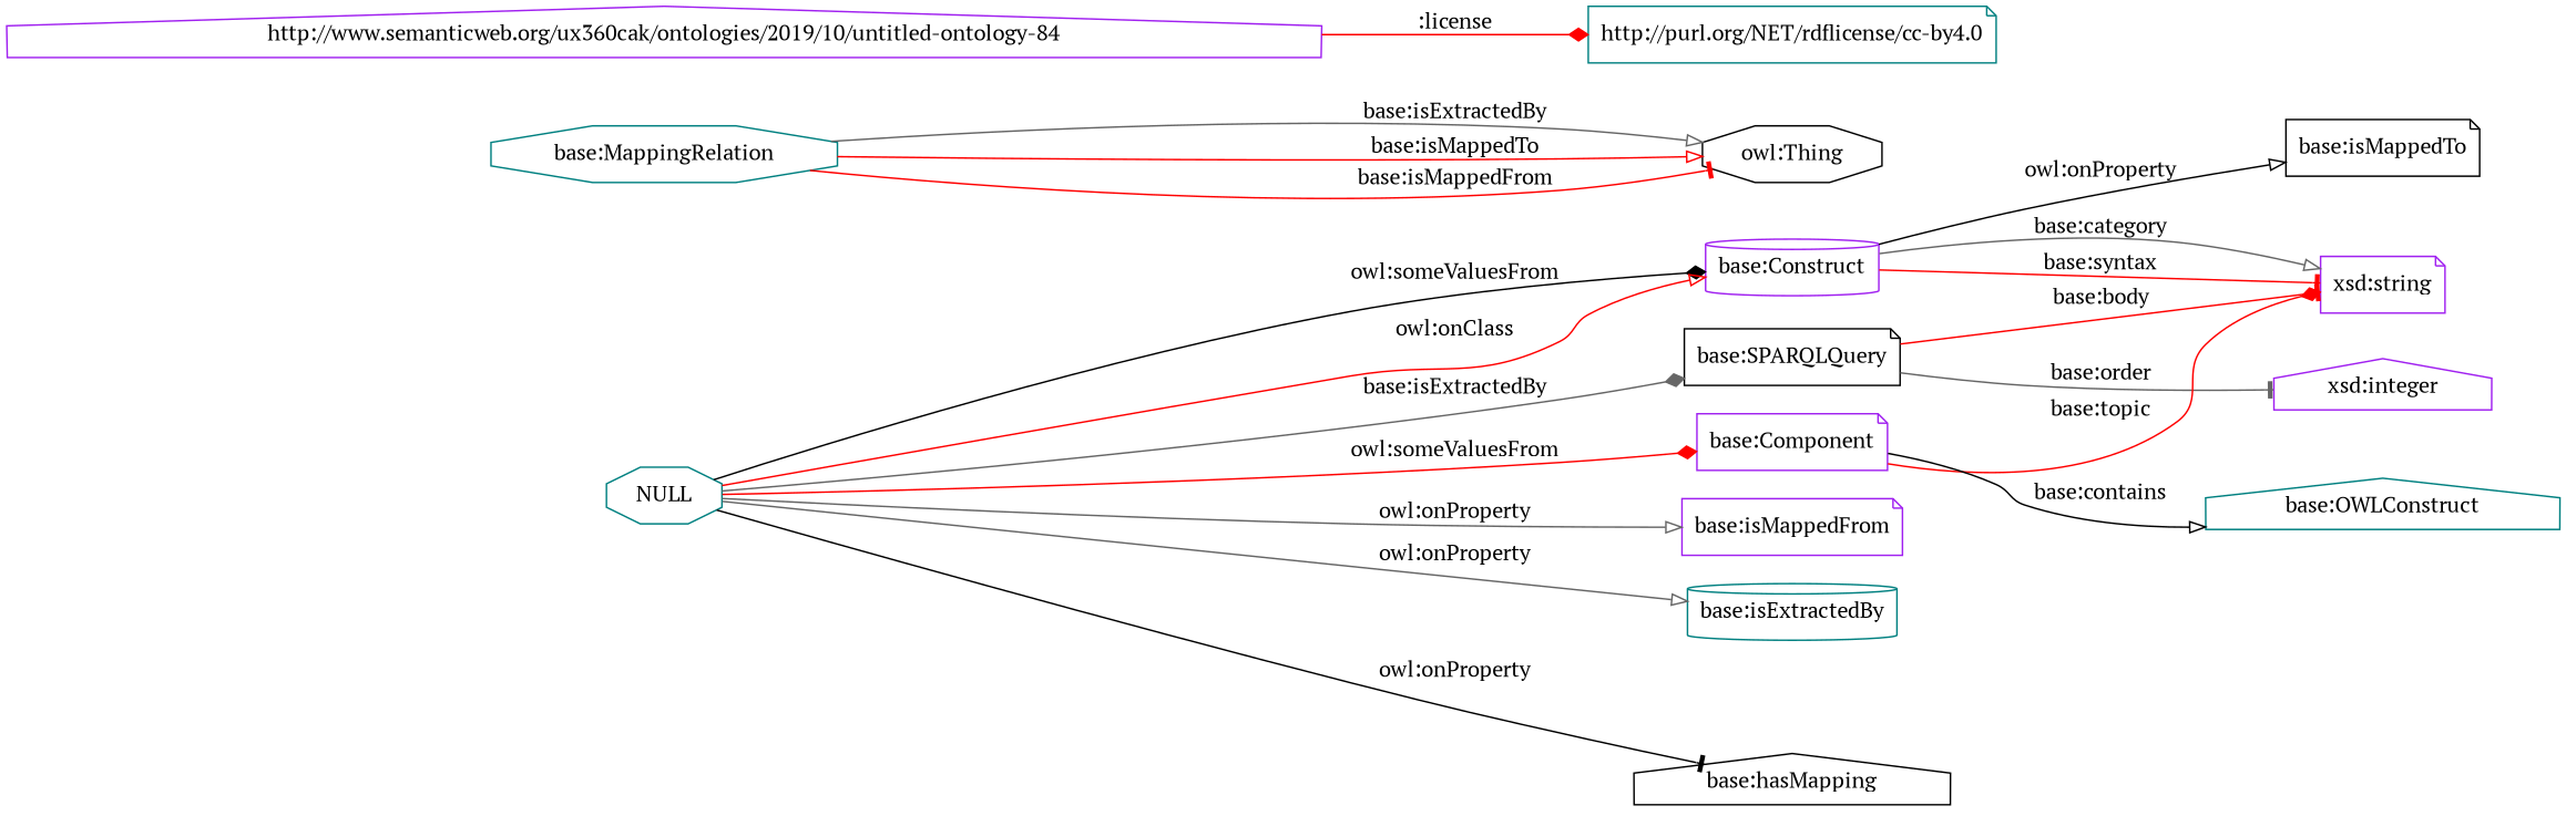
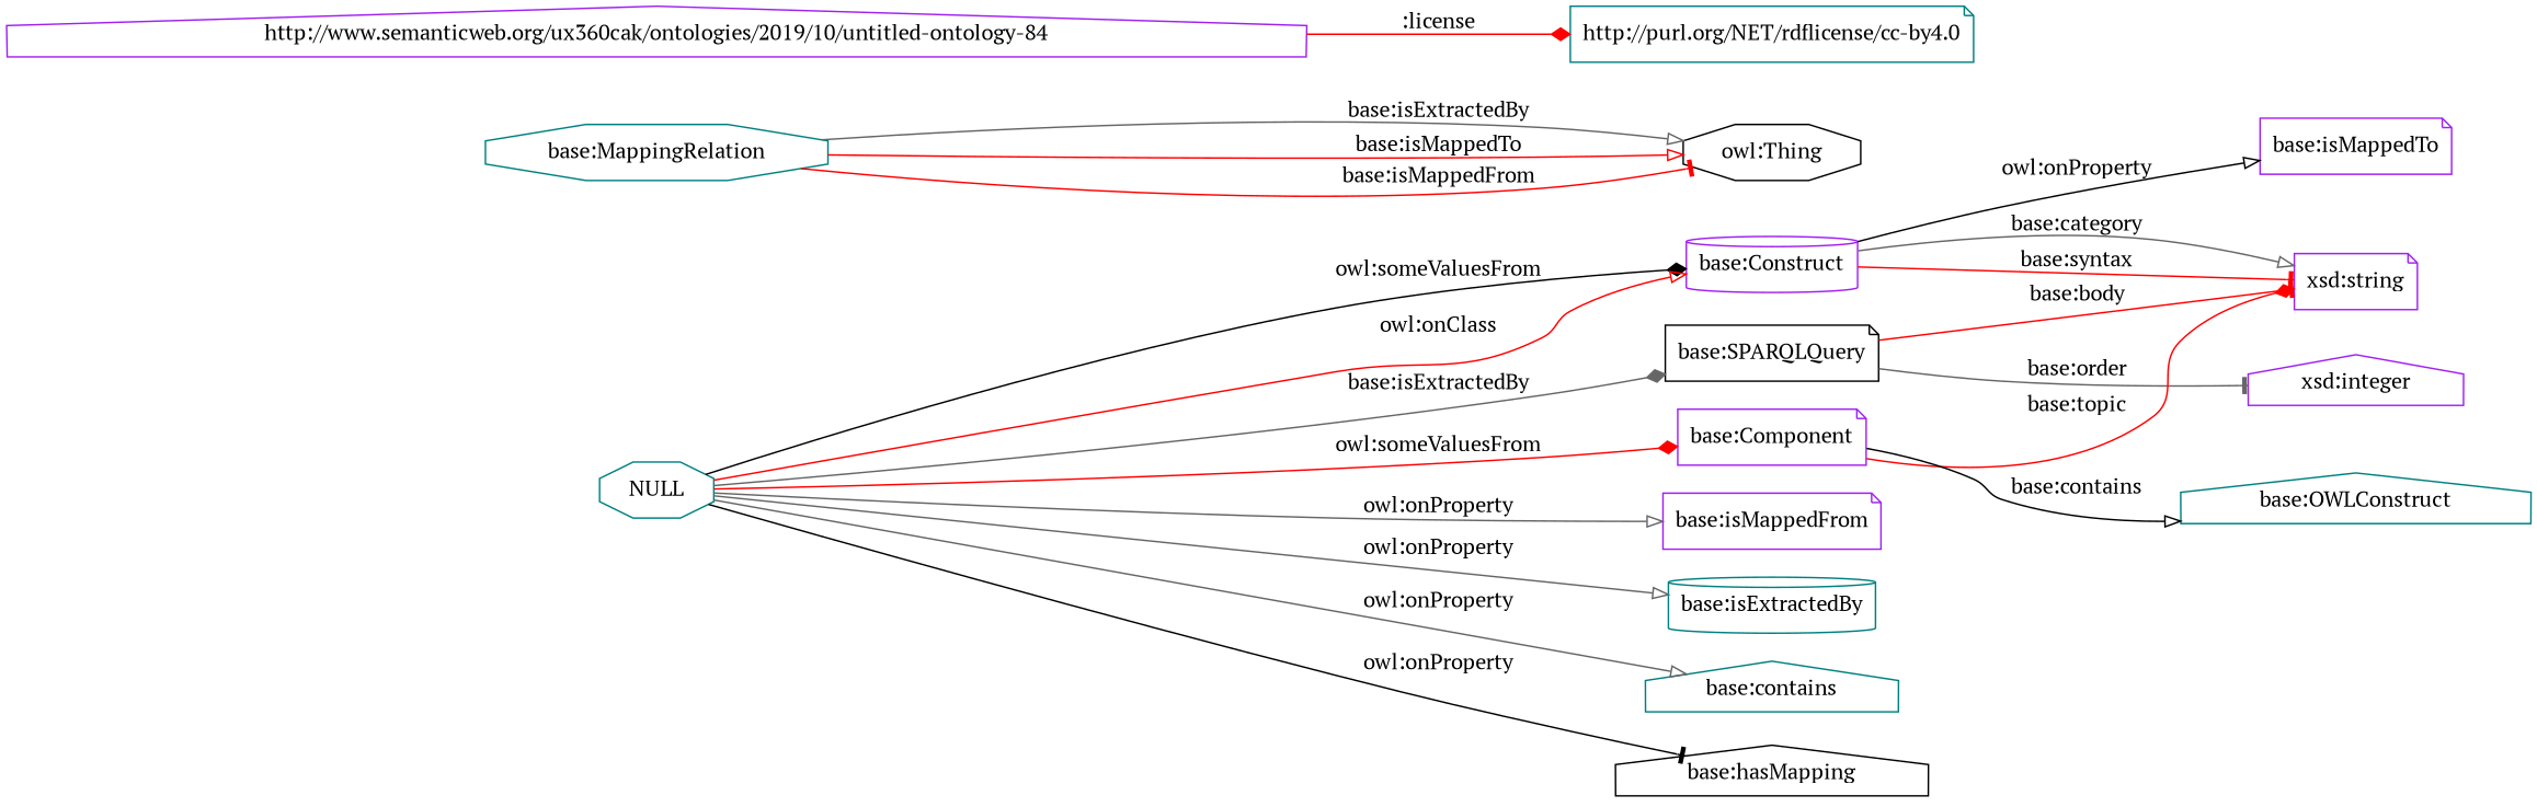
  digraph {
    fontname="PT Serif"
    rankdir=LR
    node [color=purple fontname="PT Serif" shape=note]
    edge [arrowhead=onormal color=red fontname="PT Serif"]
    "base:SPARQLQuery" [color=black]
    "xsd:string"
    "xsd:integer" [shape=house]
    "base:MappingRelation" [color=teal shape=octagon]
    "owl:Thing" [color=black shape=octagon]
    "base:Construct" [shape=cylinder]
-   "base:isMappedTo" [color=black]
+   "base:isMappedTo"
    "base:Component"
    "base:OWLConstruct" [color=teal shape=house]
    "http://www.semanticweb.org/ux360cak/ontologies/2019/10/untitled-ontology-84" [shape=house]
    "http://purl.org/NET/rdflicense/cc-by4.0" [color=teal]
    NULL [color=teal shape=octagon]
    "base:isMappedFrom"
    "base:isExtractedBy" [color=teal shape=cylinder]
+   "base:contains" [color=teal shape=house]
    "base:hasMapping" [color=black shape=house]
    "base:SPARQLQuery" -> "xsd:string" [arrowhead=tee label="base:body"]
    "base:SPARQLQuery" -> "xsd:integer" [arrowhead=tee color=gray40 label="base:order"]
    "base:MappingRelation" -> "owl:Thing" [color=gray40 label="base:isExtractedBy"]
    "base:MappingRelation" -> "owl:Thing" [label="base:isMappedTo"]
    "base:MappingRelation" -> "owl:Thing" [arrowhead=tee label="base:isMappedFrom"]
    "base:Construct" -> "xsd:string" [color=gray40 label="base:category"]
    "base:Construct" -> "xsd:string" [arrowhead=tee label="base:syntax"]
    "base:Construct" -> "base:isMappedTo" [color=black label="owl:onProperty"]
    "base:Component" -> "xsd:string" [arrowhead=diamond label="base:topic"]
    "base:Component" -> "base:OWLConstruct" [color=black label="base:contains"]
    "http://www.semanticweb.org/ux360cak/ontologies/2019/10/untitled-ontology-84" -> "http://purl.org/NET/rdflicense/cc-by4.0" [arrowhead=diamond label=":license"]
    NULL -> "base:SPARQLQuery" [arrowhead=diamond color=gray40 label="base:isExtractedBy"]
    NULL -> "base:Construct" [arrowhead=diamond color=black label="owl:someValuesFrom"]
    NULL -> "base:Construct" [label="owl:onClass"]
    NULL -> "base:Component" [arrowhead=diamond label="owl:someValuesFrom"]
    NULL -> "base:isMappedFrom" [color=gray40 label="owl:onProperty"]
    NULL -> "base:isExtractedBy" [color=gray40 label="owl:onProperty"]
+   NULL -> "base:contains" [color=gray40 label="owl:onProperty"]
    NULL -> "base:hasMapping" [arrowhead=tee color=black label="owl:onProperty"]
  }
